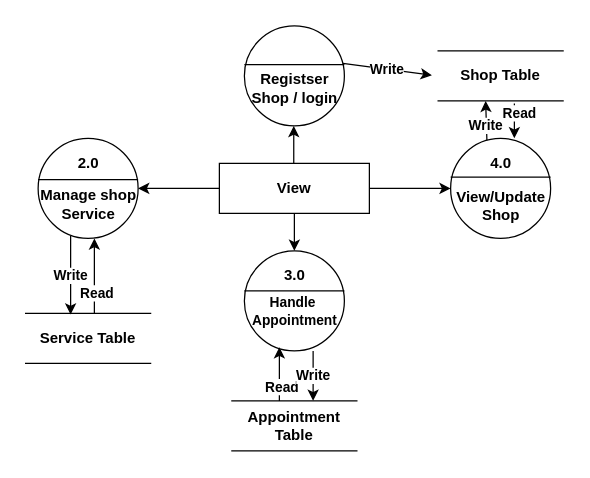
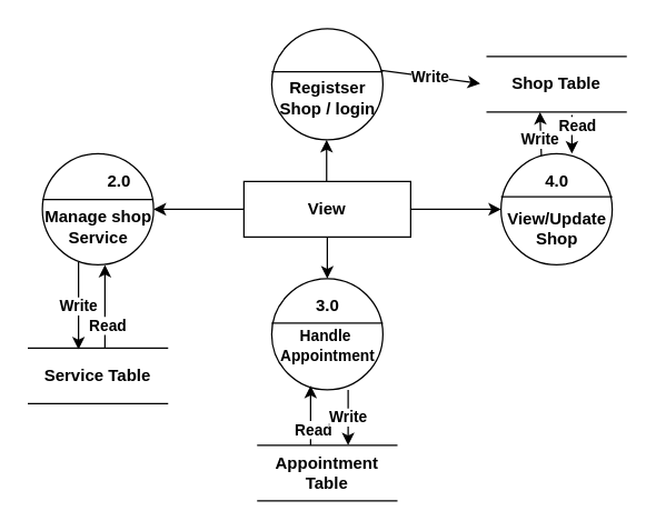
  <mxCell id="0" />
  <mxCell id="1" parent="0" />
  <mxCell id="2" style="edgeStyle=orthogonalEdgeStyle;rounded=0;orthogonalLoop=1;jettySize=auto;html=1;exitX=0.5;exitY=1;exitDx=0;exitDy=0;" parent="1" source="3" edge="1"><mxGeometry relative="1" as="geometry"><mxPoint x="235" y="200" as="targetPoint" /></mxGeometry></mxCell>
  <mxCell id="3" value="&lt;b&gt;View&lt;/b&gt;" style="rounded=0;whiteSpace=wrap;html=1;" parent="1" vertex="1"><mxGeometry x="175" y="130" width="120" height="40" as="geometry" /></mxCell>
  <mxCell id="4" value="" style="ellipse;whiteSpace=wrap;html=1;aspect=fixed;" parent="1" vertex="1"><mxGeometry x="195" y="200" width="80" height="80" as="geometry" /></mxCell>
  <mxCell id="5" value="" style="endArrow=none;html=1;rounded=0;exitX=0;exitY=0.5;exitDx=0;exitDy=0;entryX=1;entryY=0.5;entryDx=0;entryDy=0;" parent="1" edge="1"><mxGeometry width="50" height="50" relative="1" as="geometry"><mxPoint x="195" y="232" as="sourcePoint" /><mxPoint x="275" y="232" as="targetPoint" /></mxGeometry></mxCell>
  <mxCell id="6" value="&lt;b&gt;Shop Table&lt;/b&gt;" style="shape=partialRectangle;whiteSpace=wrap;html=1;left=0;right=0;fillColor=none;" parent="1" vertex="1"><mxGeometry x="350" y="40" width="100" height="40" as="geometry" /></mxCell>
  <mxCell id="7" value="&lt;b&gt;Appointment Table&lt;/b&gt;" style="shape=partialRectangle;whiteSpace=wrap;html=1;left=0;right=0;fillColor=none;" parent="1" vertex="1"><mxGeometry x="185" y="320" width="100" height="40" as="geometry" /></mxCell>
  <mxCell id="8" value="&lt;b&gt;Service Table&lt;/b&gt;" style="shape=partialRectangle;whiteSpace=wrap;html=1;left=0;right=0;fillColor=none;" parent="1" vertex="1"><mxGeometry x="20" y="250" width="100" height="40" as="geometry" /></mxCell>
  <mxCell id="9" value="&lt;b&gt;Write&lt;/b&gt;" style="endArrow=classic;html=1;rounded=0;entryX=0.38;entryY=1;entryDx=0;entryDy=0;entryPerimeter=0;exitX=0.363;exitY=0.025;exitDx=0;exitDy=0;exitPerimeter=0;" parent="1" source="19" target="6" edge="1"><mxGeometry x="-0.249" y="1" width="50" height="50" relative="1" as="geometry"><mxPoint x="385" y="320" as="sourcePoint" /><mxPoint x="415" y="270" as="targetPoint" /><mxPoint as="offset" /></mxGeometry></mxCell>
  <mxCell id="10" value="&lt;b&gt;Read&lt;/b&gt;" style="endArrow=none;html=1;rounded=0;startArrow=classic;startFill=1;endFill=0;entryX=0.61;entryY=1.05;entryDx=0;entryDy=0;entryPerimeter=0;" parent="1" target="6" edge="1"><mxGeometry x="0.429" y="-4" width="50" height="50" relative="1" as="geometry"><mxPoint x="411" y="110" as="sourcePoint" /><mxPoint x="445" y="110" as="targetPoint" /><mxPoint as="offset" /></mxGeometry></mxCell>
  <mxCell id="11" value="" style="endArrow=classic;html=1;rounded=0;exitX=1;exitY=0.5;exitDx=0;exitDy=0;entryX=0;entryY=0.5;entryDx=0;entryDy=0;" parent="1" source="3" target="19" edge="1"><mxGeometry width="50" height="50" relative="1" as="geometry"><mxPoint x="105" y="460" as="sourcePoint" /><mxPoint x="355" y="150" as="targetPoint" /></mxGeometry></mxCell>
  <mxCell id="12" value="" style="endArrow=classic;html=1;rounded=0;startArrow=none;startFill=0;endFill=1;entryX=0.35;entryY=0.963;entryDx=0;entryDy=0;entryPerimeter=0;exitX=0.38;exitY=0;exitDx=0;exitDy=0;exitPerimeter=0;" parent="1" source="7" target="4" edge="1"><mxGeometry width="50" height="50" relative="1" as="geometry"><mxPoint x="223" y="310" as="sourcePoint" /><mxPoint x="85" y="410" as="targetPoint" /></mxGeometry></mxCell>
  <mxCell id="13" value="&lt;b&gt;Read&lt;/b&gt;" style="edgeLabel;html=1;align=center;verticalAlign=middle;resizable=0;points=[];fontSize=11;" parent="12" vertex="1" connectable="0"><mxGeometry x="-0.441" y="-1" relative="1" as="geometry"><mxPoint as="offset" /></mxGeometry></mxCell>
  <mxCell id="14" value="&lt;b&gt;3.0&lt;/b&gt;" style="text;html=1;resizable=0;autosize=1;align=center;verticalAlign=middle;points=[];fillColor=none;strokeColor=none;rounded=0;" parent="1" vertex="1"><mxGeometry x="220" y="210" width="30" height="20" as="geometry" /></mxCell>
  <mxCell id="15" value="&lt;b style=&quot;font-size: 11px;&quot;&gt;Handle&amp;nbsp;&lt;br&gt;Appointment&lt;br&gt;&lt;/b&gt;" style="text;html=1;resizable=0;autosize=1;align=center;verticalAlign=middle;points=[];fillColor=none;strokeColor=none;rounded=0;" parent="1" vertex="1"><mxGeometry x="195" y="233" width="80" height="30" as="geometry" /></mxCell>
  <mxCell id="16" value="" style="ellipse;whiteSpace=wrap;html=1;aspect=fixed;" parent="1" vertex="1"><mxGeometry x="195" y="20" width="80" height="80" as="geometry" /></mxCell>
  <mxCell id="17" value="" style="endArrow=none;html=1;rounded=0;exitX=0;exitY=0.5;exitDx=0;exitDy=0;entryX=1;entryY=0.5;entryDx=0;entryDy=0;" parent="1" edge="1"><mxGeometry width="50" height="50" relative="1" as="geometry"><mxPoint x="195" y="51" as="sourcePoint" /><mxPoint x="275" y="51" as="targetPoint" /></mxGeometry></mxCell>
  <mxCell id="18" value="&lt;b&gt;Registser&lt;br&gt;Shop / login&lt;br&gt;&lt;/b&gt;" style="text;html=1;resizable=0;autosize=1;align=center;verticalAlign=middle;points=[];fillColor=none;strokeColor=none;rounded=0;" parent="1" vertex="1"><mxGeometry x="190" width="90" height="40" as="geometry" y="50" /></mxCell>
  <mxCell id="19" value="" style="ellipse;whiteSpace=wrap;html=1;aspect=fixed;" parent="1" vertex="1"><mxGeometry x="360" y="110" width="80" height="80" as="geometry" /></mxCell>
  <mxCell id="20" value="" style="endArrow=none;html=1;rounded=0;exitX=0;exitY=0.5;exitDx=0;exitDy=0;entryX=1;entryY=0.5;entryDx=0;entryDy=0;" parent="1" edge="1"><mxGeometry width="50" height="50" relative="1" as="geometry"><mxPoint x="360" y="141" as="sourcePoint" /><mxPoint x="440" y="141" as="targetPoint" /></mxGeometry></mxCell>
  <mxCell id="21" value="&lt;b&gt;4.0&lt;/b&gt;" style="text;html=1;resizable=0;autosize=1;align=center;verticalAlign=middle;points=[];fillColor=none;strokeColor=none;rounded=0;" parent="1" vertex="1"><mxGeometry x="385" y="120" width="30" height="20" as="geometry" /></mxCell>
  <mxCell id="22" value="&lt;b&gt;View/Update&lt;br&gt;Shop&lt;br&gt;&lt;/b&gt;" style="text;html=1;resizable=0;autosize=1;align=center;verticalAlign=middle;points=[];fillColor=none;strokeColor=none;rounded=0;" parent="1" vertex="1"><mxGeometry x="355" y="149" width="90" height="30" as="geometry" /></mxCell>
  <mxCell id="23" value="" style="ellipse;whiteSpace=wrap;html=1;aspect=fixed;" parent="1" vertex="1"><mxGeometry x="30" y="110" width="80" height="80" as="geometry" /></mxCell>
  <mxCell id="24" value="" style="endArrow=none;html=1;rounded=0;exitX=0;exitY=0.5;exitDx=0;exitDy=0;entryX=1;entryY=0.5;entryDx=0;entryDy=0;" parent="1" edge="1"><mxGeometry width="50" height="50" relative="1" as="geometry"><mxPoint x="30" y="143" as="sourcePoint" /><mxPoint x="110" y="143" as="targetPoint" /></mxGeometry></mxCell>
- <mxCell id="25" value="&lt;b&gt;2.0&lt;/b&gt;" style="text;html=1;resizable=0;autosize=1;align=center;verticalAlign=middle;points=[];fillColor=none;strokeColor=none;rounded=0;" parent="1" vertex="1"><mxGeometry x="55" y="120" width="30" height="20" as="geometry" /></mxCell>
+ <mxCell id="25" value="&lt;b&gt;2.0&lt;/b&gt;" style="text;html=1;resizable=0;autosize=1;align=center;verticalAlign=middle;points=[];fillColor=none;strokeColor=none;rounded=0;" parent="1" vertex="1"><mxGeometry x="70" y="120" width="30" height="20" as="geometry" /></mxCell>
  <mxCell id="26" value="&lt;div style=&quot;&quot;&gt;&lt;b style=&quot;&quot;&gt;&lt;font style=&quot;font-size: 12px;&quot;&gt;Manage shop&lt;/font&gt;&lt;/b&gt;&lt;/div&gt;&lt;div style=&quot;&quot;&gt;&lt;b style=&quot;&quot;&gt;&lt;font style=&quot;font-size: 12px;&quot;&gt;Service&lt;/font&gt;&lt;/b&gt;&lt;/div&gt;" style="text;html=1;resizable=0;autosize=1;align=center;verticalAlign=middle;points=[];fillColor=none;strokeColor=none;rounded=0;" parent="1" vertex="1"><mxGeometry x="25" y="148" width="90" height="30" as="geometry" /></mxCell>
  <mxCell id="27" style="edgeStyle=orthogonalEdgeStyle;rounded=0;orthogonalLoop=1;jettySize=auto;html=1;exitX=0.5;exitY=1;exitDx=0;exitDy=0;startArrow=classic;startFill=1;endArrow=none;endFill=0;" parent="1" edge="1"><mxGeometry relative="1" as="geometry"><mxPoint x="234.5" y="130" as="targetPoint" /><mxPoint x="234.5" y="100" as="sourcePoint" /></mxGeometry></mxCell>
  <mxCell id="28" value="" style="endArrow=none;html=1;rounded=0;exitX=1;exitY=0.5;exitDx=0;exitDy=0;entryX=0;entryY=0.5;entryDx=0;entryDy=0;startArrow=classic;startFill=1;endFill=0;" parent="1" edge="1"><mxGeometry width="50" height="50" relative="1" as="geometry"><mxPoint x="110" y="150" as="sourcePoint" /><mxPoint x="175" y="150" as="targetPoint" /></mxGeometry></mxCell>
  <mxCell id="29" value="&lt;b&gt;Write&lt;/b&gt;" style="endArrow=classic;html=1;rounded=0;exitX=0.931;exitY=0;exitDx=0;exitDy=0;entryX=0;entryY=0.5;entryDx=0;entryDy=0;exitPerimeter=0;" parent="1" source="18" edge="1"><mxGeometry width="50" height="50" relative="1" as="geometry"><mxPoint x="280" y="59.5" as="sourcePoint" /><mxPoint x="345" y="59.5" as="targetPoint" /></mxGeometry></mxCell>
  <mxCell id="30" value="&lt;b&gt;Write&lt;/b&gt;" style="endArrow=classic;html=1;rounded=0;fontSize=11;exitX=0.325;exitY=0.975;exitDx=0;exitDy=0;exitPerimeter=0;entryX=0.36;entryY=0.025;entryDx=0;entryDy=0;entryPerimeter=0;" parent="1" source="23" target="8" edge="1"><mxGeometry width="50" height="50" relative="1" as="geometry"><mxPoint x="295" y="300" as="sourcePoint" /><mxPoint x="345" y="250" as="targetPoint" /></mxGeometry></mxCell>
  <mxCell id="31" value="" style="endArrow=none;html=1;rounded=0;fontSize=11;exitX=0.325;exitY=0.975;exitDx=0;exitDy=0;exitPerimeter=0;startArrow=classic;startFill=1;endFill=0;" parent="1" edge="1"><mxGeometry width="50" height="50" relative="1" as="geometry"><mxPoint x="75" y="190" as="sourcePoint" /><mxPoint x="75" y="250" as="targetPoint" /></mxGeometry></mxCell>
  <mxCell id="32" value="&lt;b&gt;Read&lt;/b&gt;" style="edgeLabel;html=1;align=center;verticalAlign=middle;resizable=0;points=[];fontSize=11;" parent="31" vertex="1" connectable="0"><mxGeometry x="0.433" y="1" relative="1" as="geometry"><mxPoint as="offset" /></mxGeometry></mxCell>
  <mxCell id="33" value="&lt;b&gt;Write&lt;/b&gt;" style="endArrow=classic;html=1;rounded=0;fontSize=11;entryX=0.36;entryY=0.025;entryDx=0;entryDy=0;entryPerimeter=0;" parent="1" edge="1"><mxGeometry width="50" height="50" relative="1" as="geometry"><mxPoint x="250" y="280" as="sourcePoint" /><mxPoint x="250" y="320" as="targetPoint" /></mxGeometry></mxCell>
